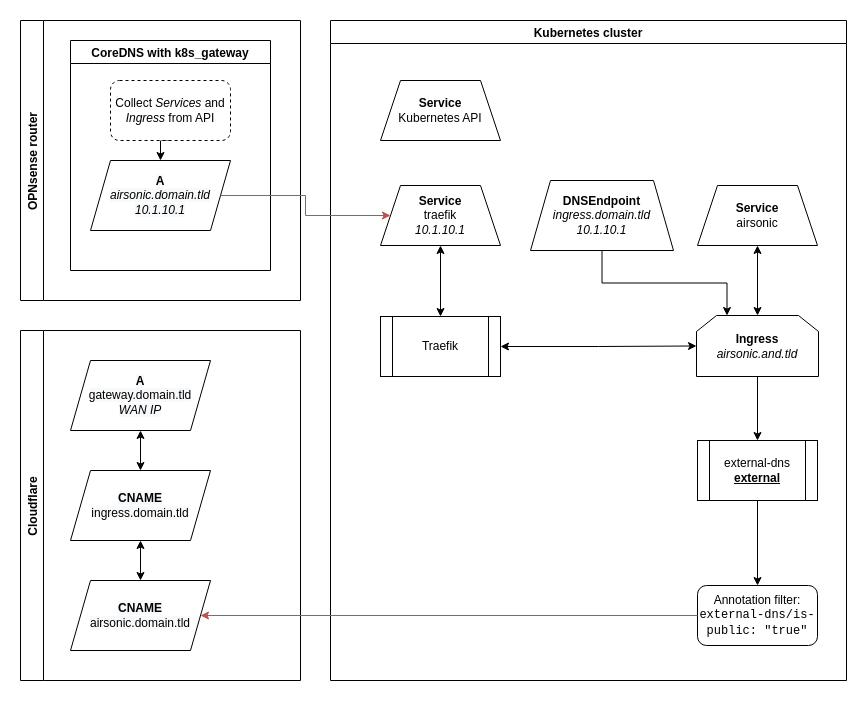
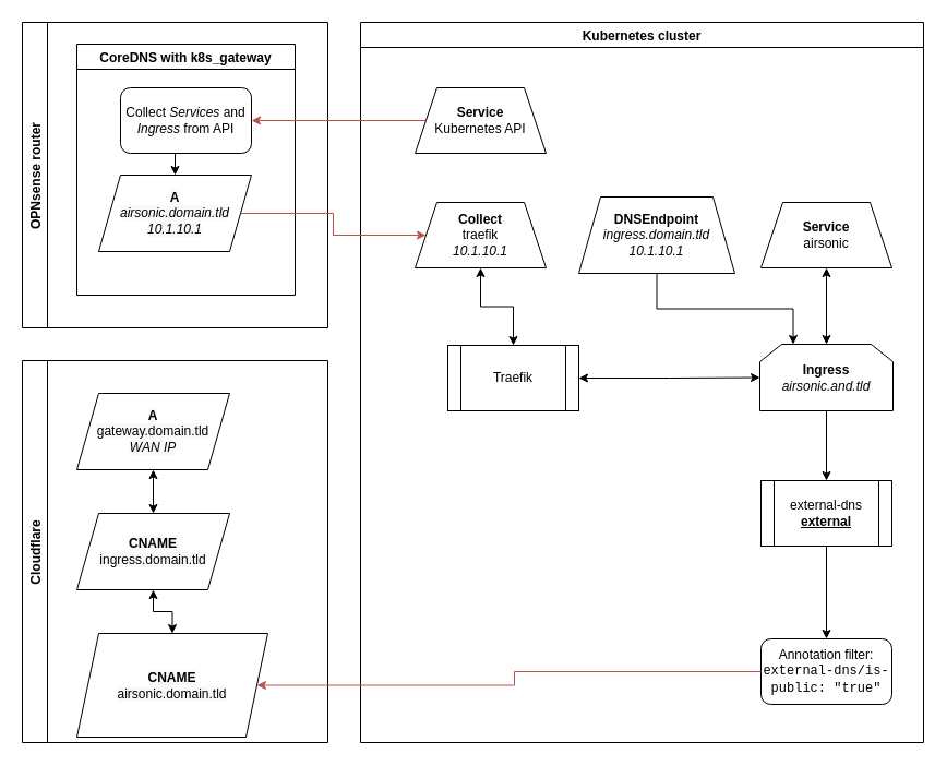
  <mxCell id="0" />
  <mxCell id="1" parent="0" />
  <mxCell id="2" value="Kubernetes cluster" style="swimlane;" parent="1" vertex="1"><mxGeometry x="330" y="20" width="516" height="660" as="geometry" /></mxCell>
  <mxCell id="3" style="edgeStyle=orthogonalEdgeStyle;rounded=0;orthogonalLoop=1;jettySize=auto;html=1;exitX=0.5;exitY=0;exitDx=0;exitDy=0;entryX=0.5;entryY=1;entryDx=0;entryDy=0;startArrow=classic;startFill=1;" parent="2" source="5" target="6" edge="1"><mxGeometry relative="1" as="geometry" /></mxCell>
  <mxCell id="4" style="edgeStyle=orthogonalEdgeStyle;rounded=0;orthogonalLoop=1;jettySize=auto;html=1;exitX=0.5;exitY=1;exitDx=0;exitDy=0;entryX=0.5;entryY=0;entryDx=0;entryDy=0;" edge="1" parent="2" source="5" target="10"><mxGeometry relative="1" as="geometry" /></mxCell>
  <mxCell id="5" value="&lt;b&gt;Ingress&lt;/b&gt;&lt;br&gt;&lt;i&gt;airsonic.and.tld&lt;/i&gt;" style="shape=loopLimit;whiteSpace=wrap;html=1;" parent="2" vertex="1"><mxGeometry x="366" y="295" width="122" height="61" as="geometry" /></mxCell>
  <mxCell id="6" value="&lt;b&gt;Service&lt;/b&gt;&lt;br&gt;airsonic" style="shape=trapezoid;perimeter=trapezoidPerimeter;whiteSpace=wrap;html=1;fixedSize=1;" parent="2" vertex="1"><mxGeometry x="367" y="165" width="120" height="60" as="geometry" /></mxCell>
  <mxCell id="7" style="edgeStyle=orthogonalEdgeStyle;rounded=0;orthogonalLoop=1;jettySize=auto;html=1;exitX=0.5;exitY=1;exitDx=0;exitDy=0;entryX=0.25;entryY=0;entryDx=0;entryDy=0;startArrow=none;startFill=0;" parent="2" source="8" target="5" edge="1"><mxGeometry relative="1" as="geometry" /></mxCell>
  <mxCell id="8" value="&lt;b&gt;DNSEndpoint&lt;/b&gt;&lt;br&gt;&lt;i&gt;ingress.domain.tld&lt;/i&gt;&lt;br&gt;&lt;i&gt;10.1.10.1&lt;/i&gt;" style="shape=trapezoid;perimeter=trapezoidPerimeter;whiteSpace=wrap;html=1;fixedSize=1;" parent="2" vertex="1"><mxGeometry x="200" y="160" width="143" height="70" as="geometry" /></mxCell>
  <mxCell id="9" style="edgeStyle=orthogonalEdgeStyle;rounded=0;orthogonalLoop=1;jettySize=auto;html=1;entryX=0.5;entryY=0;entryDx=0;entryDy=0;startArrow=none;startFill=0;" parent="2" source="10" target="15" edge="1"><mxGeometry relative="1" as="geometry" /></mxCell>
  <mxCell id="10" value="external-dns&lt;br&gt;&lt;b&gt;&lt;u&gt;external&lt;/u&gt;&lt;/b&gt;" style="shape=process;whiteSpace=wrap;html=1;backgroundOutline=1;" parent="2" vertex="1"><mxGeometry x="367" y="420" width="120" height="60" as="geometry" /></mxCell>
  <mxCell id="11" style="edgeStyle=orthogonalEdgeStyle;rounded=0;orthogonalLoop=1;jettySize=auto;html=1;exitX=0.5;exitY=1;exitDx=0;exitDy=0;entryX=0.5;entryY=0;entryDx=0;entryDy=0;startArrow=classic;startFill=1;" parent="2" source="12" target="14" edge="1"><mxGeometry relative="1" as="geometry" /></mxCell>
- <mxCell id="12" value="&lt;b&gt;Service&lt;/b&gt;&lt;br&gt;traefik&lt;br&gt;&lt;i&gt;10.1.10.1&lt;/i&gt;" style="shape=trapezoid;perimeter=trapezoidPerimeter;whiteSpace=wrap;html=1;fixedSize=1;" parent="2" vertex="1"><mxGeometry x="50" y="165" width="120" height="60" as="geometry" /></mxCell>
+ <mxCell id="12" value="&lt;b&gt;Collect&lt;/b&gt;&lt;br&gt;traefik&lt;br&gt;&lt;i&gt;10.1.10.1&lt;/i&gt;" style="shape=trapezoid;perimeter=trapezoidPerimeter;whiteSpace=wrap;html=1;fixedSize=1;" parent="2" vertex="1"><mxGeometry x="50" y="165" width="120" height="60" as="geometry" /></mxCell>
  <mxCell id="13" style="edgeStyle=orthogonalEdgeStyle;rounded=0;orthogonalLoop=1;jettySize=auto;html=1;exitX=1;exitY=0.5;exitDx=0;exitDy=0;entryX=0;entryY=0.5;entryDx=0;entryDy=0;startArrow=classic;startFill=1;" parent="2" source="14" target="5" edge="1"><mxGeometry relative="1" as="geometry" /></mxCell>
- <mxCell id="14" value="Traefik" style="shape=process;whiteSpace=wrap;html=1;backgroundOutline=1;" parent="2" vertex="1"><mxGeometry x="50" y="296" width="120" height="60" as="geometry" /></mxCell>
+ <mxCell id="14" value="Traefik" style="shape=process;whiteSpace=wrap;html=1;backgroundOutline=1;" parent="2" vertex="1"><mxGeometry x="80" y="296" width="120" height="60" as="geometry" /></mxCell>
  <mxCell id="15" value="Annotation filter:&lt;br&gt;&lt;font face=&quot;Courier New&quot;&gt;external-dns/is-public: &quot;true&quot;&lt;/font&gt;" style="rounded=1;whiteSpace=wrap;html=1;" parent="2" vertex="1"><mxGeometry x="367" y="565" width="120" height="60" as="geometry" /></mxCell>
  <mxCell id="16" value="&lt;b&gt;Service&lt;/b&gt;&lt;br&gt;Kubernetes API" style="shape=trapezoid;perimeter=trapezoidPerimeter;whiteSpace=wrap;html=1;fixedSize=1;" parent="2" vertex="1"><mxGeometry x="50" y="60" width="120" height="60" as="geometry" /></mxCell>
  <mxCell id="17" value="Cloudflare" style="swimlane;horizontal=0;" parent="1" vertex="1"><mxGeometry x="20" y="330" width="280" height="350" as="geometry" /></mxCell>
  <mxCell id="18" value="&lt;span style=&quot;text-align: center ; text-indent: 0px ; background-color: rgb(248 , 249 , 250) ; display: inline ; float: none&quot;&gt;&lt;b style=&quot;color: rgb(0 , 0 , 0) ; font-family: &amp;#34;helvetica&amp;#34; ; font-size: 12px ; font-style: normal ; letter-spacing: normal ; text-transform: none ; word-spacing: 0px&quot;&gt;A&lt;/b&gt;&lt;br&gt;&lt;font face=&quot;helvetica&quot;&gt;gateway.domain.tld&lt;/font&gt;&lt;br&gt;&lt;font face=&quot;helvetica&quot;&gt;&lt;i&gt;WAN IP&lt;/i&gt;&lt;/font&gt;&lt;br&gt;&lt;/span&gt;" style="shape=parallelogram;perimeter=parallelogramPerimeter;whiteSpace=wrap;html=1;fixedSize=1;" parent="17" vertex="1"><mxGeometry x="50" y="30" width="140" height="70" as="geometry" /></mxCell>
  <mxCell id="19" value="&lt;span style=&quot;text-align: center ; text-indent: 0px ; background-color: rgb(248 , 249 , 250) ; display: inline ; float: none&quot;&gt;&lt;b style=&quot;color: rgb(0 , 0 , 0) ; font-family: &amp;#34;helvetica&amp;#34; ; font-size: 12px ; font-style: normal ; letter-spacing: normal ; text-transform: none ; word-spacing: 0px&quot;&gt;CNAME&lt;/b&gt;&lt;br&gt;&lt;font face=&quot;helvetica&quot;&gt;ingress.domain.tld&lt;/font&gt;&lt;br&gt;&lt;/span&gt;" style="shape=parallelogram;perimeter=parallelogramPerimeter;whiteSpace=wrap;html=1;fixedSize=1;" parent="17" vertex="1"><mxGeometry x="50" y="140" width="140" height="70" as="geometry" /></mxCell>
- <mxCell id="20" value="&lt;span style=&quot;text-align: center ; text-indent: 0px ; background-color: rgb(248 , 249 , 250) ; display: inline ; float: none&quot;&gt;&lt;b style=&quot;color: rgb(0 , 0 , 0) ; font-family: &amp;#34;helvetica&amp;#34; ; font-size: 12px ; font-style: normal ; letter-spacing: normal ; text-transform: none ; word-spacing: 0px&quot;&gt;CNAME&lt;/b&gt;&lt;br&gt;&lt;font face=&quot;helvetica&quot;&gt;airsonic.domain.tld&lt;/font&gt;&lt;br&gt;&lt;/span&gt;" style="shape=parallelogram;perimeter=parallelogramPerimeter;whiteSpace=wrap;html=1;fixedSize=1;" parent="17" vertex="1"><mxGeometry x="50" y="250" width="140" height="70" as="geometry" /></mxCell>
+ <mxCell id="20" value="&lt;span style=&quot;text-align: center ; text-indent: 0px ; background-color: rgb(248 , 249 , 250) ; display: inline ; float: none&quot;&gt;&lt;b style=&quot;color: rgb(0 , 0 , 0) ; font-family: &amp;#34;helvetica&amp;#34; ; font-size: 12px ; font-style: normal ; letter-spacing: normal ; text-transform: none ; word-spacing: 0px&quot;&gt;CNAME&lt;/b&gt;&lt;br&gt;&lt;font face=&quot;helvetica&quot;&gt;airsonic.domain.tld&lt;/font&gt;&lt;br&gt;&lt;/span&gt;" style="shape=parallelogram;perimeter=parallelogramPerimeter;whiteSpace=wrap;html=1;fixedSize=1;" parent="17" vertex="1"><mxGeometry x="50" y="250" width="175" height="95" as="geometry" /></mxCell>
  <mxCell id="21" style="edgeStyle=orthogonalEdgeStyle;rounded=0;orthogonalLoop=1;jettySize=auto;html=1;startArrow=classic;startFill=1;" parent="17" source="19" target="18" edge="1"><mxGeometry relative="1" as="geometry" /></mxCell>
  <mxCell id="22" style="edgeStyle=orthogonalEdgeStyle;rounded=0;orthogonalLoop=1;jettySize=auto;html=1;startArrow=classic;startFill=1;" parent="17" source="20" target="19" edge="1"><mxGeometry relative="1" as="geometry" /></mxCell>
  <mxCell id="23" value="OPNsense router" style="swimlane;horizontal=0;" parent="1" vertex="1"><mxGeometry x="20" y="20" width="280" height="280" as="geometry" /></mxCell>
  <mxCell id="24" value="CoreDNS with k8s_gateway" style="swimlane;" parent="23" vertex="1"><mxGeometry x="50" y="20" width="200" height="230" as="geometry" /></mxCell>
  <mxCell id="25" value="&lt;span style=&quot;text-align: center ; text-indent: 0px ; background-color: rgb(248 , 249 , 250) ; display: inline ; float: none&quot;&gt;&lt;b style=&quot;color: rgb(0 , 0 , 0) ; font-family: &amp;#34;helvetica&amp;#34; ; font-size: 12px ; font-style: normal ; letter-spacing: normal ; text-transform: none ; word-spacing: 0px&quot;&gt;A&lt;/b&gt;&lt;br&gt;&lt;font face=&quot;helvetica&quot;&gt;&lt;i&gt;airsonic.domain.tld&lt;/i&gt;&lt;/font&gt;&lt;br&gt;&lt;font face=&quot;helvetica&quot;&gt;&lt;i&gt;10.1.10.1&lt;/i&gt;&lt;/font&gt;&lt;br&gt;&lt;/span&gt;" style="shape=parallelogram;perimeter=parallelogramPerimeter;whiteSpace=wrap;html=1;fixedSize=1;" parent="24" vertex="1"><mxGeometry x="20" y="120" width="140" height="70" as="geometry" /></mxCell>
  <mxCell id="26" style="edgeStyle=orthogonalEdgeStyle;rounded=0;jumpStyle=arc;orthogonalLoop=1;jettySize=auto;html=1;exitX=0.5;exitY=1;exitDx=0;exitDy=0;entryX=0.5;entryY=0;entryDx=0;entryDy=0;startArrow=none;startFill=0;" parent="24" source="27" target="25" edge="1"><mxGeometry relative="1" as="geometry" /></mxCell>
- <mxCell id="27" value="Collect &lt;i&gt;Services&lt;/i&gt; and &lt;i&gt;Ingress&lt;/i&gt; from API" style="rounded=1;whiteSpace=wrap;html=1;dashed=1;" parent="24" vertex="1"><mxGeometry x="40" y="40" width="120" height="60" as="geometry" /></mxCell>
+ <mxCell id="27" value="Collect &lt;i&gt;Services&lt;/i&gt; and &lt;i&gt;Ingress&lt;/i&gt; from API" style="rounded=1;whiteSpace=wrap;html=1;" parent="24" vertex="1"><mxGeometry x="40" y="40" width="120" height="60" as="geometry" /></mxCell>
+ <mxCell id="28" style="edgeStyle=orthogonalEdgeStyle;rounded=0;jumpStyle=arc;orthogonalLoop=1;jettySize=auto;html=1;exitX=0;exitY=0.5;exitDx=0;exitDy=0;entryX=1;entryY=0.5;entryDx=0;entryDy=0;startArrow=none;startFill=0;fillColor=#f8cecc;strokeColor=#b85450;" parent="1" source="16" target="27" edge="1"><mxGeometry relative="1" as="geometry" /></mxCell>
  <mxCell id="29" style="edgeStyle=orthogonalEdgeStyle;rounded=0;jumpStyle=arc;orthogonalLoop=1;jettySize=auto;html=1;exitX=1;exitY=0.5;exitDx=0;exitDy=0;entryX=0;entryY=0.5;entryDx=0;entryDy=0;startArrow=none;startFill=0;fillColor=#f8cecc;strokeColor=#b85450;" parent="1" source="25" target="12" edge="1"><mxGeometry relative="1" as="geometry" /></mxCell>
  <mxCell id="30" style="edgeStyle=orthogonalEdgeStyle;rounded=0;orthogonalLoop=1;jettySize=auto;html=1;exitX=0;exitY=0.5;exitDx=0;exitDy=0;entryX=1;entryY=0.5;entryDx=0;entryDy=0;fillColor=#f8cecc;strokeColor=#b85450;" edge="1" parent="1" source="15" target="20"><mxGeometry relative="1" as="geometry" /></mxCell>
